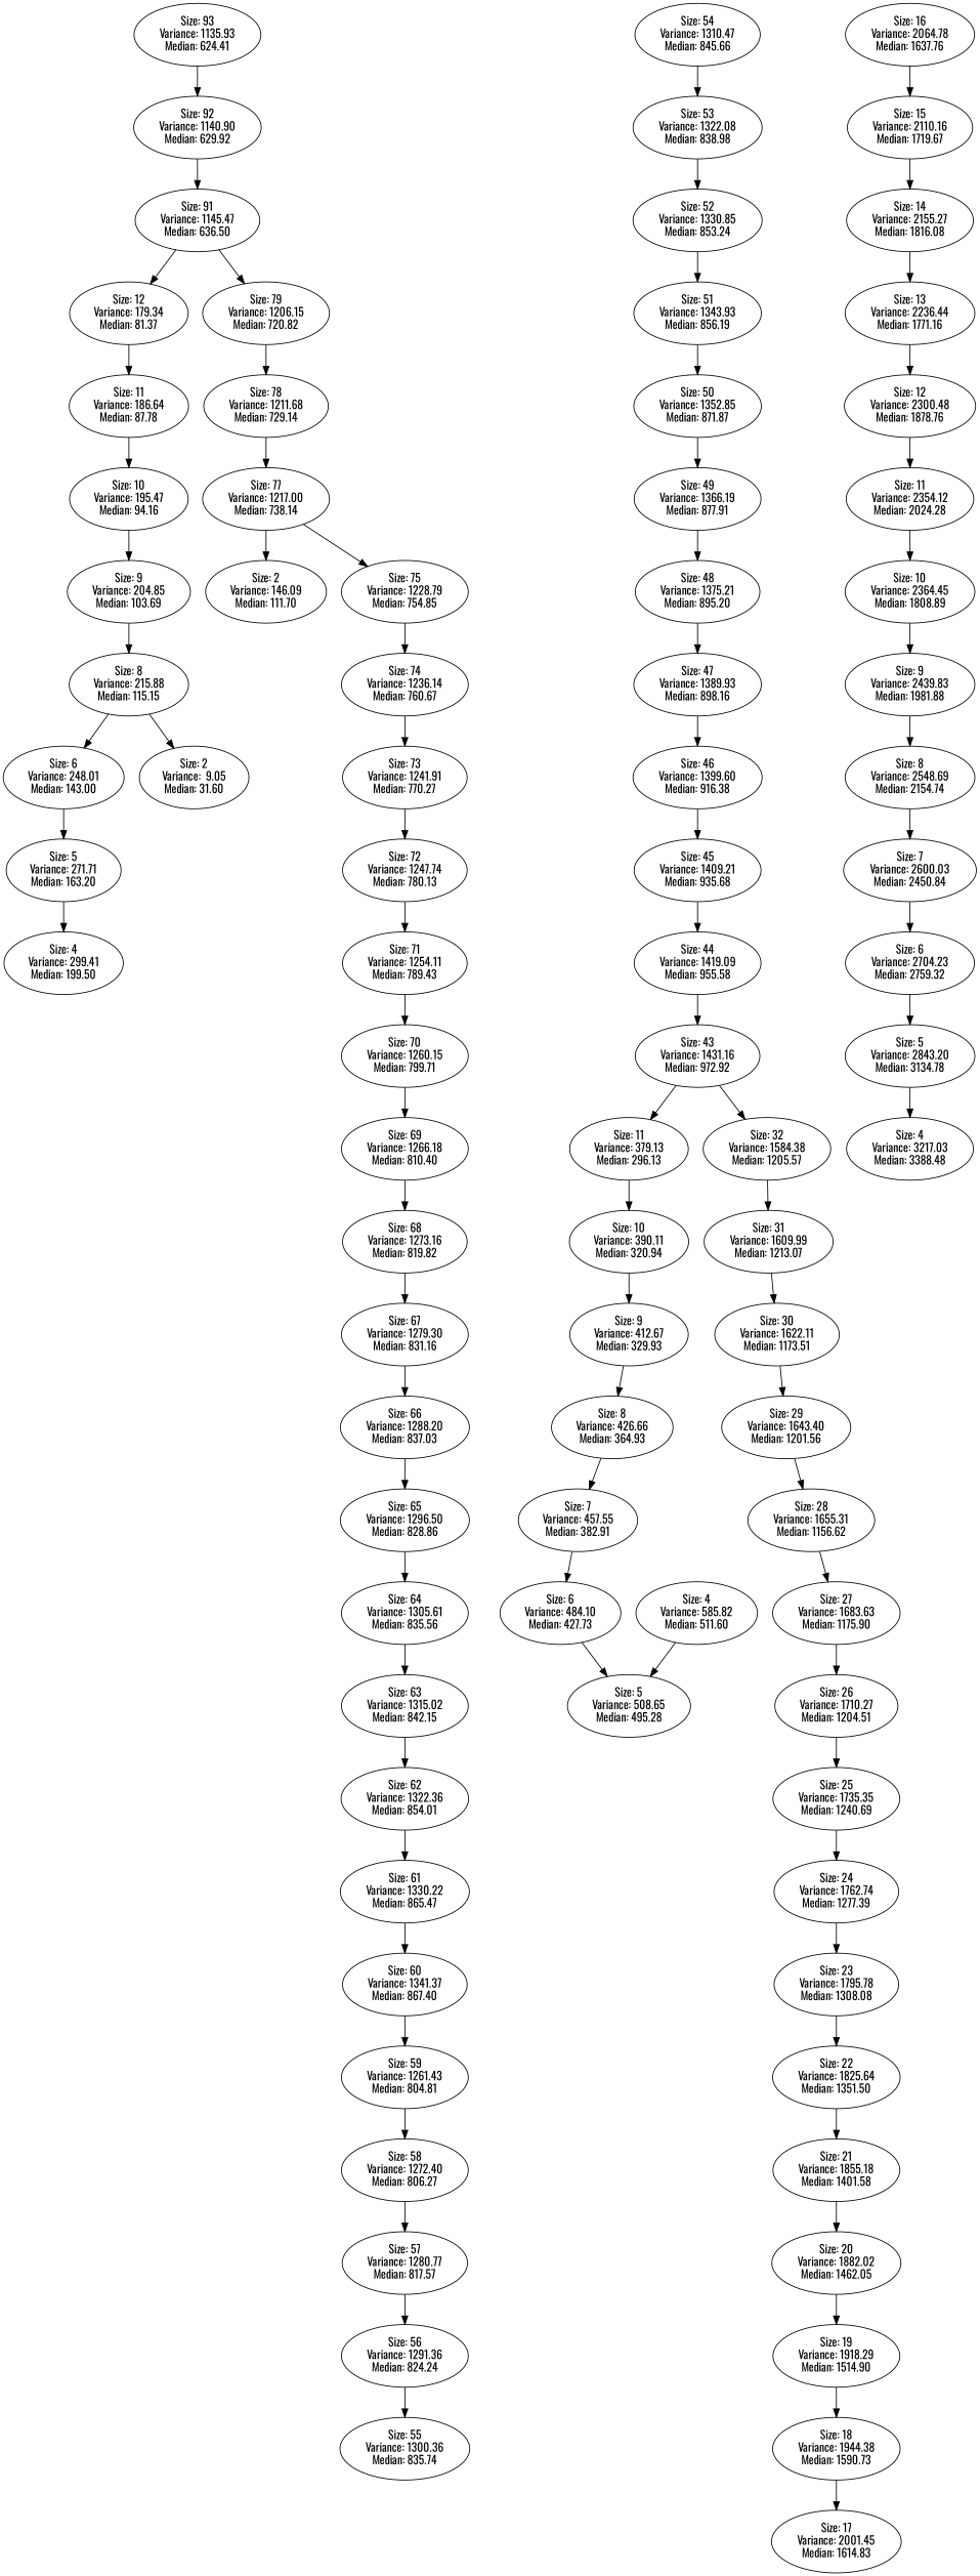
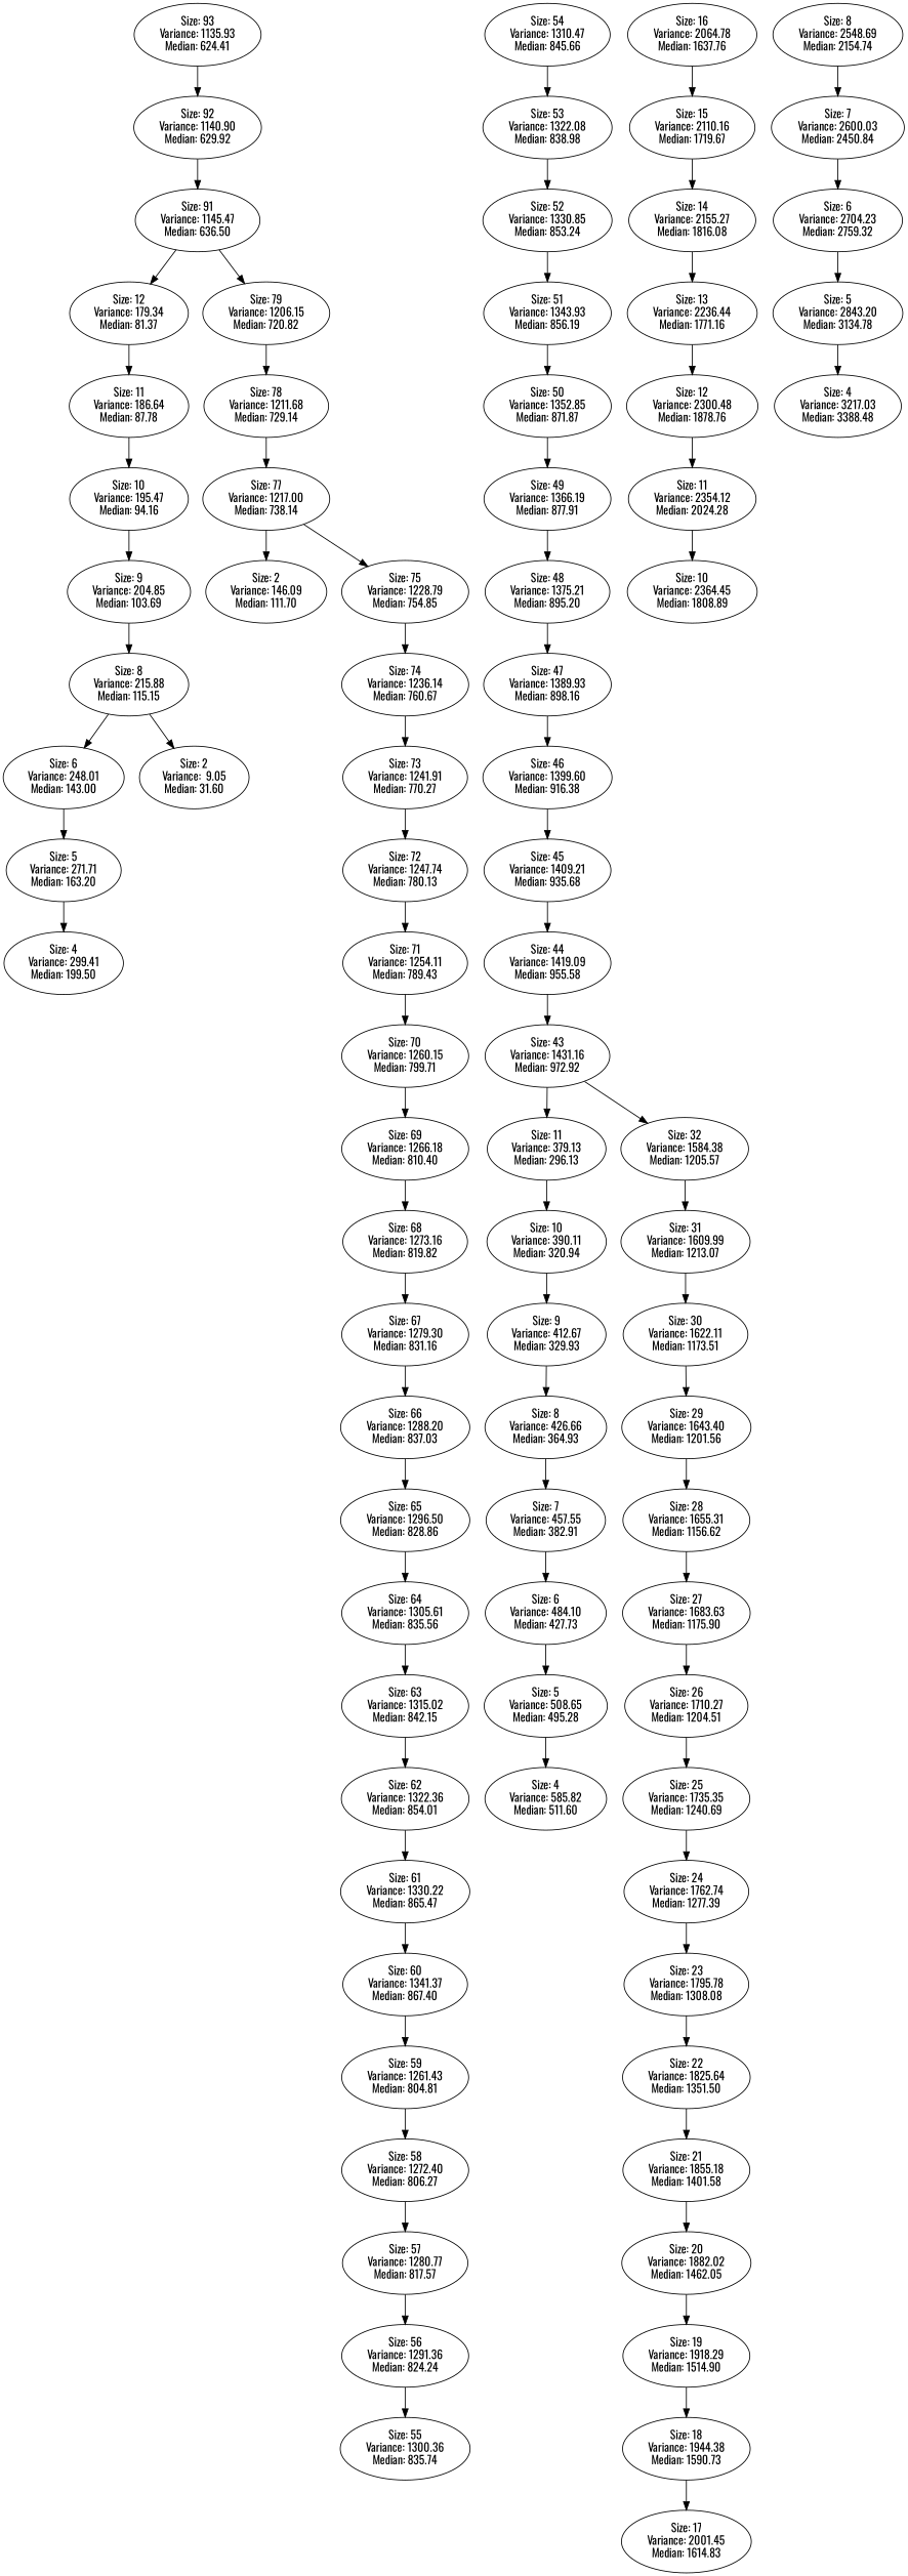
  digraph {
    L=66
    fontname=Oswald
    node [fontname=Oswald]
    edge [fontname=Oswald]
    "Size: 93\nVariance: 1135.93\nMedian: 624.41"
    "Size: 92\nVariance: 1140.90\nMedian: 629.92"
    "Size: 91\nVariance: 1145.47\nMedian: 636.50"
    "Size: 12\nVariance: 179.34\nMedian: 81.37"
    "Size: 79\nVariance: 1206.15\nMedian: 720.82"
    "Size: 11\nVariance: 186.64\nMedian: 87.78"
    "Size: 78\nVariance: 1211.68\nMedian: 729.14"
    "Size: 10\nVariance: 195.47\nMedian: 94.16"
    "Size: 77\nVariance: 1217.00\nMedian: 738.14"
    "Size: 9\nVariance: 204.85\nMedian: 103.69"
    "Size: 8\nVariance: 215.88\nMedian: 115.15"
    "Size: 6\nVariance: 248.01\nMedian: 143.00"
    "Size: 2\nVariance:  9.05\nMedian: 31.60"
    "Size: 5\nVariance: 271.71\nMedian: 163.20"
    "Size: 4\nVariance: 299.41\nMedian: 199.50"
    "Size: 2\nVariance: 146.09\nMedian: 111.70"
    "Size: 75\nVariance: 1228.79\nMedian: 754.85"
    "Size: 74\nVariance: 1236.14\nMedian: 760.67"
    "Size: 73\nVariance: 1241.91\nMedian: 770.27"
    "Size: 72\nVariance: 1247.74\nMedian: 780.13"
    "Size: 71\nVariance: 1254.11\nMedian: 789.43"
    "Size: 70\nVariance: 1260.15\nMedian: 799.71"
    "Size: 69\nVariance: 1266.18\nMedian: 810.40"
    "Size: 68\nVariance: 1273.16\nMedian: 819.82"
    "Size: 67\nVariance: 1279.30\nMedian: 831.16"
    "Size: 66\nVariance: 1288.20\nMedian: 837.03"
    "Size: 65\nVariance: 1296.50\nMedian: 828.86"
    "Size: 64\nVariance: 1305.61\nMedian: 835.56"
    "Size: 63\nVariance: 1315.02\nMedian: 842.15"
    "Size: 62\nVariance: 1322.36\nMedian: 854.01"
    "Size: 61\nVariance: 1330.22\nMedian: 865.47"
    "Size: 60\nVariance: 1341.37\nMedian: 867.40"
    "Size: 59\nVariance: 1261.43\nMedian: 804.81"
    "Size: 58\nVariance: 1272.40\nMedian: 806.27"
    "Size: 57\nVariance: 1280.77\nMedian: 817.57"
    "Size: 56\nVariance: 1291.36\nMedian: 824.24"
    "Size: 55\nVariance: 1300.36\nMedian: 835.74"
    "Size: 54\nVariance: 1310.47\nMedian: 845.66"
    "Size: 53\nVariance: 1322.08\nMedian: 838.98"
    "Size: 52\nVariance: 1330.85\nMedian: 853.24"
    "Size: 51\nVariance: 1343.93\nMedian: 856.19"
    "Size: 50\nVariance: 1352.85\nMedian: 871.87"
    "Size: 49\nVariance: 1366.19\nMedian: 877.91"
    "Size: 48\nVariance: 1375.21\nMedian: 895.20"
    "Size: 47\nVariance: 1389.93\nMedian: 898.16"
    "Size: 46\nVariance: 1399.60\nMedian: 916.38"
    "Size: 45\nVariance: 1409.21\nMedian: 935.68"
    "Size: 44\nVariance: 1419.09\nMedian: 955.58"
    "Size: 43\nVariance: 1431.16\nMedian: 972.92"
    "Size: 11\nVariance: 379.13\nMedian: 296.13"
    "Size: 32\nVariance: 1584.38\nMedian: 1205.57"
    "Size: 10\nVariance: 390.11\nMedian: 320.94"
    "Size: 31\nVariance: 1609.99\nMedian: 1213.07"
    "Size: 9\nVariance: 412.67\nMedian: 329.93"
    "Size: 30\nVariance: 1622.11\nMedian: 1173.51"
    "Size: 8\nVariance: 426.66\nMedian: 364.93"
    "Size: 7\nVariance: 457.55\nMedian: 382.91"
    "Size: 6\nVariance: 484.10\nMedian: 427.73"
    "Size: 5\nVariance: 508.65\nMedian: 495.28"
    "Size: 4\nVariance: 585.82\nMedian: 511.60"
    "Size: 29\nVariance: 1643.40\nMedian: 1201.56"
    "Size: 28\nVariance: 1655.31\nMedian: 1156.62"
    "Size: 27\nVariance: 1683.63\nMedian: 1175.90"
    "Size: 26\nVariance: 1710.27\nMedian: 1204.51"
    "Size: 25\nVariance: 1735.35\nMedian: 1240.69"
    "Size: 24\nVariance: 1762.74\nMedian: 1277.39"
    "Size: 23\nVariance: 1795.78\nMedian: 1308.08"
    "Size: 22\nVariance: 1825.64\nMedian: 1351.50"
    "Size: 21\nVariance: 1855.18\nMedian: 1401.58"
    "Size: 20\nVariance: 1882.02\nMedian: 1462.05"
    "Size: 19\nVariance: 1918.29\nMedian: 1514.90"
    "Size: 18\nVariance: 1944.38\nMedian: 1590.73"
    "Size: 17\nVariance: 2001.45\nMedian: 1614.83"
    "Size: 16\nVariance: 2064.78\nMedian: 1637.76"
    "Size: 15\nVariance: 2110.16\nMedian: 1719.67"
    "Size: 14\nVariance: 2155.27\nMedian: 1816.08"
    "Size: 13\nVariance: 2236.44\nMedian: 1771.16"
    "Size: 12\nVariance: 2300.48\nMedian: 1878.76"
    "Size: 11\nVariance: 2354.12\nMedian: 2024.28"
    "Size: 10\nVariance: 2364.45\nMedian: 1808.89"
-   "Size: 9\nVariance: 2439.83\nMedian: 1981.88"
    "Size: 8\nVariance: 2548.69\nMedian: 2154.74"
    "Size: 7\nVariance: 2600.03\nMedian: 2450.84"
    "Size: 6\nVariance: 2704.23\nMedian: 2759.32"
    "Size: 5\nVariance: 2843.20\nMedian: 3134.78"
    "Size: 4\nVariance: 3217.03\nMedian: 3388.48"
    "Size: 93\nVariance: 1135.93\nMedian: 624.41" -> "Size: 92\nVariance: 1140.90\nMedian: 629.92"
    "Size: 92\nVariance: 1140.90\nMedian: 629.92" -> "Size: 91\nVariance: 1145.47\nMedian: 636.50"
    "Size: 91\nVariance: 1145.47\nMedian: 636.50" -> "Size: 12\nVariance: 179.34\nMedian: 81.37"
    "Size: 91\nVariance: 1145.47\nMedian: 636.50" -> "Size: 79\nVariance: 1206.15\nMedian: 720.82"
    "Size: 12\nVariance: 179.34\nMedian: 81.37" -> "Size: 11\nVariance: 186.64\nMedian: 87.78"
    "Size: 79\nVariance: 1206.15\nMedian: 720.82" -> "Size: 78\nVariance: 1211.68\nMedian: 729.14"
    "Size: 11\nVariance: 186.64\nMedian: 87.78" -> "Size: 10\nVariance: 195.47\nMedian: 94.16"
    "Size: 78\nVariance: 1211.68\nMedian: 729.14" -> "Size: 77\nVariance: 1217.00\nMedian: 738.14"
    "Size: 10\nVariance: 195.47\nMedian: 94.16" -> "Size: 9\nVariance: 204.85\nMedian: 103.69"
    "Size: 77\nVariance: 1217.00\nMedian: 738.14" -> "Size: 2\nVariance: 146.09\nMedian: 111.70"
    "Size: 77\nVariance: 1217.00\nMedian: 738.14" -> "Size: 75\nVariance: 1228.79\nMedian: 754.85"
    "Size: 9\nVariance: 204.85\nMedian: 103.69" -> "Size: 8\nVariance: 215.88\nMedian: 115.15"
    "Size: 8\nVariance: 215.88\nMedian: 115.15" -> "Size: 6\nVariance: 248.01\nMedian: 143.00"
    "Size: 8\nVariance: 215.88\nMedian: 115.15" -> "Size: 2\nVariance:  9.05\nMedian: 31.60"
    "Size: 6\nVariance: 248.01\nMedian: 143.00" -> "Size: 5\nVariance: 271.71\nMedian: 163.20"
    "Size: 5\nVariance: 271.71\nMedian: 163.20" -> "Size: 4\nVariance: 299.41\nMedian: 199.50"
    "Size: 75\nVariance: 1228.79\nMedian: 754.85" -> "Size: 74\nVariance: 1236.14\nMedian: 760.67"
    "Size: 74\nVariance: 1236.14\nMedian: 760.67" -> "Size: 73\nVariance: 1241.91\nMedian: 770.27"
    "Size: 73\nVariance: 1241.91\nMedian: 770.27" -> "Size: 72\nVariance: 1247.74\nMedian: 780.13"
    "Size: 72\nVariance: 1247.74\nMedian: 780.13" -> "Size: 71\nVariance: 1254.11\nMedian: 789.43"
    "Size: 71\nVariance: 1254.11\nMedian: 789.43" -> "Size: 70\nVariance: 1260.15\nMedian: 799.71"
    "Size: 70\nVariance: 1260.15\nMedian: 799.71" -> "Size: 69\nVariance: 1266.18\nMedian: 810.40"
    "Size: 69\nVariance: 1266.18\nMedian: 810.40" -> "Size: 68\nVariance: 1273.16\nMedian: 819.82"
    "Size: 68\nVariance: 1273.16\nMedian: 819.82" -> "Size: 67\nVariance: 1279.30\nMedian: 831.16"
    "Size: 67\nVariance: 1279.30\nMedian: 831.16" -> "Size: 66\nVariance: 1288.20\nMedian: 837.03"
    "Size: 66\nVariance: 1288.20\nMedian: 837.03" -> "Size: 65\nVariance: 1296.50\nMedian: 828.86"
    "Size: 65\nVariance: 1296.50\nMedian: 828.86" -> "Size: 64\nVariance: 1305.61\nMedian: 835.56"
    "Size: 64\nVariance: 1305.61\nMedian: 835.56" -> "Size: 63\nVariance: 1315.02\nMedian: 842.15"
    "Size: 63\nVariance: 1315.02\nMedian: 842.15" -> "Size: 62\nVariance: 1322.36\nMedian: 854.01"
    "Size: 62\nVariance: 1322.36\nMedian: 854.01" -> "Size: 61\nVariance: 1330.22\nMedian: 865.47"
    "Size: 61\nVariance: 1330.22\nMedian: 865.47" -> "Size: 60\nVariance: 1341.37\nMedian: 867.40"
    "Size: 60\nVariance: 1341.37\nMedian: 867.40" -> "Size: 59\nVariance: 1261.43\nMedian: 804.81"
    "Size: 59\nVariance: 1261.43\nMedian: 804.81" -> "Size: 58\nVariance: 1272.40\nMedian: 806.27"
    "Size: 58\nVariance: 1272.40\nMedian: 806.27" -> "Size: 57\nVariance: 1280.77\nMedian: 817.57"
    "Size: 57\nVariance: 1280.77\nMedian: 817.57" -> "Size: 56\nVariance: 1291.36\nMedian: 824.24"
    "Size: 56\nVariance: 1291.36\nMedian: 824.24" -> "Size: 55\nVariance: 1300.36\nMedian: 835.74"
    "Size: 54\nVariance: 1310.47\nMedian: 845.66" -> "Size: 53\nVariance: 1322.08\nMedian: 838.98"
    "Size: 53\nVariance: 1322.08\nMedian: 838.98" -> "Size: 52\nVariance: 1330.85\nMedian: 853.24"
    "Size: 52\nVariance: 1330.85\nMedian: 853.24" -> "Size: 51\nVariance: 1343.93\nMedian: 856.19"
    "Size: 51\nVariance: 1343.93\nMedian: 856.19" -> "Size: 50\nVariance: 1352.85\nMedian: 871.87"
    "Size: 50\nVariance: 1352.85\nMedian: 871.87" -> "Size: 49\nVariance: 1366.19\nMedian: 877.91"
    "Size: 49\nVariance: 1366.19\nMedian: 877.91" -> "Size: 48\nVariance: 1375.21\nMedian: 895.20"
    "Size: 48\nVariance: 1375.21\nMedian: 895.20" -> "Size: 47\nVariance: 1389.93\nMedian: 898.16"
    "Size: 47\nVariance: 1389.93\nMedian: 898.16" -> "Size: 46\nVariance: 1399.60\nMedian: 916.38"
    "Size: 46\nVariance: 1399.60\nMedian: 916.38" -> "Size: 45\nVariance: 1409.21\nMedian: 935.68"
    "Size: 45\nVariance: 1409.21\nMedian: 935.68" -> "Size: 44\nVariance: 1419.09\nMedian: 955.58"
    "Size: 44\nVariance: 1419.09\nMedian: 955.58" -> "Size: 43\nVariance: 1431.16\nMedian: 972.92"
    "Size: 43\nVariance: 1431.16\nMedian: 972.92" -> "Size: 11\nVariance: 379.13\nMedian: 296.13"
    "Size: 43\nVariance: 1431.16\nMedian: 972.92" -> "Size: 32\nVariance: 1584.38\nMedian: 1205.57"
    "Size: 11\nVariance: 379.13\nMedian: 296.13" -> "Size: 10\nVariance: 390.11\nMedian: 320.94"
    "Size: 32\nVariance: 1584.38\nMedian: 1205.57" -> "Size: 31\nVariance: 1609.99\nMedian: 1213.07"
    "Size: 10\nVariance: 390.11\nMedian: 320.94" -> "Size: 9\nVariance: 412.67\nMedian: 329.93"
    "Size: 31\nVariance: 1609.99\nMedian: 1213.07" -> "Size: 30\nVariance: 1622.11\nMedian: 1173.51"
    "Size: 9\nVariance: 412.67\nMedian: 329.93" -> "Size: 8\nVariance: 426.66\nMedian: 364.93"
    "Size: 30\nVariance: 1622.11\nMedian: 1173.51" -> "Size: 29\nVariance: 1643.40\nMedian: 1201.56"
    "Size: 8\nVariance: 426.66\nMedian: 364.93" -> "Size: 7\nVariance: 457.55\nMedian: 382.91"
    "Size: 7\nVariance: 457.55\nMedian: 382.91" -> "Size: 6\nVariance: 484.10\nMedian: 427.73"
    "Size: 6\nVariance: 484.10\nMedian: 427.73" -> "Size: 5\nVariance: 508.65\nMedian: 495.28"
-   "Size: 4\nVariance: 585.82\nMedian: 511.60" -> "Size: 5\nVariance: 508.65\nMedian: 495.28"
+   "Size: 5\nVariance: 508.65\nMedian: 495.28" -> "Size: 4\nVariance: 585.82\nMedian: 511.60"
    "Size: 29\nVariance: 1643.40\nMedian: 1201.56" -> "Size: 28\nVariance: 1655.31\nMedian: 1156.62"
    "Size: 28\nVariance: 1655.31\nMedian: 1156.62" -> "Size: 27\nVariance: 1683.63\nMedian: 1175.90"
    "Size: 27\nVariance: 1683.63\nMedian: 1175.90" -> "Size: 26\nVariance: 1710.27\nMedian: 1204.51"
    "Size: 26\nVariance: 1710.27\nMedian: 1204.51" -> "Size: 25\nVariance: 1735.35\nMedian: 1240.69"
    "Size: 25\nVariance: 1735.35\nMedian: 1240.69" -> "Size: 24\nVariance: 1762.74\nMedian: 1277.39"
    "Size: 24\nVariance: 1762.74\nMedian: 1277.39" -> "Size: 23\nVariance: 1795.78\nMedian: 1308.08"
    "Size: 23\nVariance: 1795.78\nMedian: 1308.08" -> "Size: 22\nVariance: 1825.64\nMedian: 1351.50"
    "Size: 22\nVariance: 1825.64\nMedian: 1351.50" -> "Size: 21\nVariance: 1855.18\nMedian: 1401.58"
    "Size: 21\nVariance: 1855.18\nMedian: 1401.58" -> "Size: 20\nVariance: 1882.02\nMedian: 1462.05"
    "Size: 20\nVariance: 1882.02\nMedian: 1462.05" -> "Size: 19\nVariance: 1918.29\nMedian: 1514.90"
    "Size: 19\nVariance: 1918.29\nMedian: 1514.90" -> "Size: 18\nVariance: 1944.38\nMedian: 1590.73"
    "Size: 18\nVariance: 1944.38\nMedian: 1590.73" -> "Size: 17\nVariance: 2001.45\nMedian: 1614.83"
    "Size: 16\nVariance: 2064.78\nMedian: 1637.76" -> "Size: 15\nVariance: 2110.16\nMedian: 1719.67"
    "Size: 15\nVariance: 2110.16\nMedian: 1719.67" -> "Size: 14\nVariance: 2155.27\nMedian: 1816.08"
    "Size: 14\nVariance: 2155.27\nMedian: 1816.08" -> "Size: 13\nVariance: 2236.44\nMedian: 1771.16"
    "Size: 13\nVariance: 2236.44\nMedian: 1771.16" -> "Size: 12\nVariance: 2300.48\nMedian: 1878.76"
    "Size: 12\nVariance: 2300.48\nMedian: 1878.76" -> "Size: 11\nVariance: 2354.12\nMedian: 2024.28"
    "Size: 11\nVariance: 2354.12\nMedian: 2024.28" -> "Size: 10\nVariance: 2364.45\nMedian: 1808.89"
-   "Size: 10\nVariance: 2364.45\nMedian: 1808.89" -> "Size: 9\nVariance: 2439.83\nMedian: 1981.88"
-   "Size: 9\nVariance: 2439.83\nMedian: 1981.88" -> "Size: 8\nVariance: 2548.69\nMedian: 2154.74"
    "Size: 8\nVariance: 2548.69\nMedian: 2154.74" -> "Size: 7\nVariance: 2600.03\nMedian: 2450.84"
    "Size: 7\nVariance: 2600.03\nMedian: 2450.84" -> "Size: 6\nVariance: 2704.23\nMedian: 2759.32"
    "Size: 6\nVariance: 2704.23\nMedian: 2759.32" -> "Size: 5\nVariance: 2843.20\nMedian: 3134.78"
    "Size: 5\nVariance: 2843.20\nMedian: 3134.78" -> "Size: 4\nVariance: 3217.03\nMedian: 3388.48"
  }
